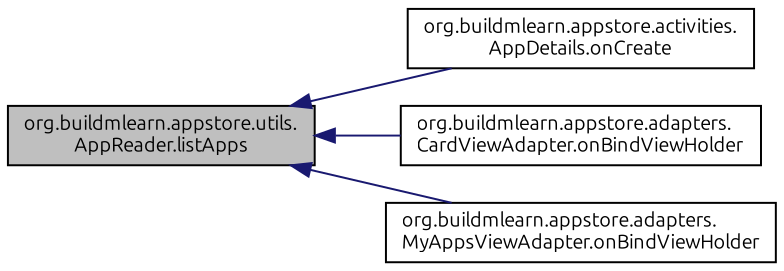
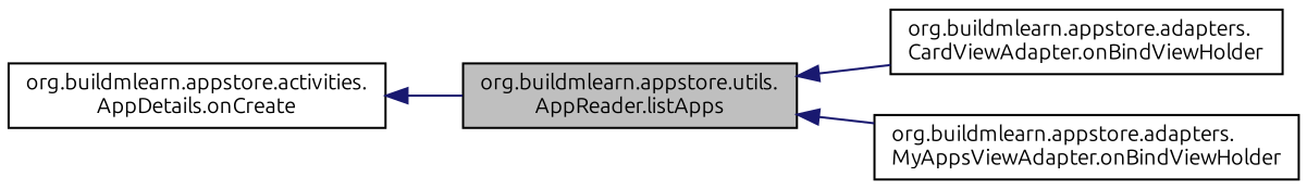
  digraph {
    rankdir=LR
    fontname=Ubuntu
    node [color=black fontname=Ubuntu fontsize=10 shape=record]
    edge [color=midnightblue dir=back fontname=Ubuntu fontsize=10 labelfontname=Helvetica labelfontsize=10 style=solid]
    n1 [fillcolor=grey75 fontcolor=black height=0.2 label="org.buildmlearn.appstore.utils.\lAppReader.listApps" style=filled width=0.4]
    n2 [height=0.2 label="org.buildmlearn.appstore.activities.\lAppDetails.onCreate" width=0.4]
    n3 [height=0.2 label="org.buildmlearn.appstore.adapters.\lCardViewAdapter.onBindViewHolder" width=0.4]
    n4 [height=0.2 label="org.buildmlearn.appstore.adapters.\lMyAppsViewAdapter.onBindViewHolder" width=0.4]
-   n1 -> n2
+   n2 -> n1
    n1 -> n3
    n1 -> n4
  }
